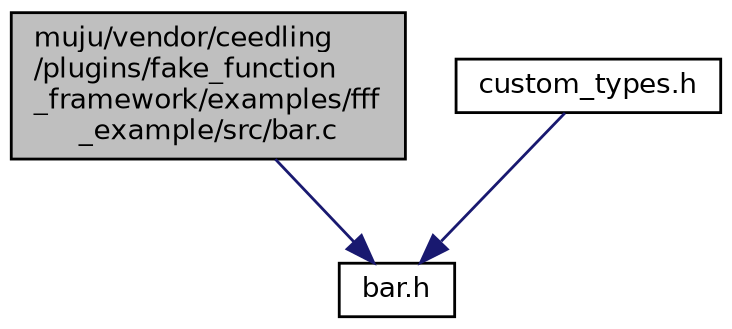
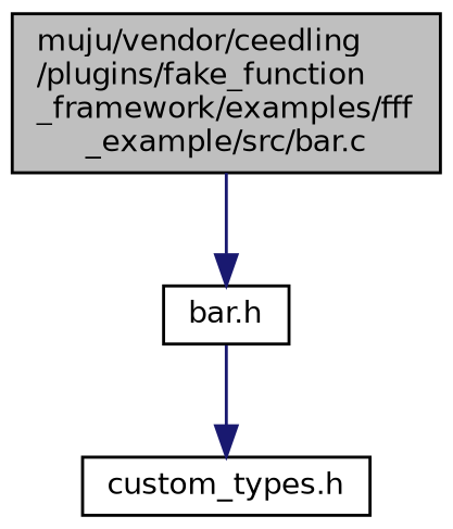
  digraph {
    node [color=black fillcolor=white fontname=Helvetica fontsize=10 shape=record style=filled]
    edge [color=midnightblue fontname=Helvetica fontsize=10 labelfontname=Helvetica labelfontsize=10 style=solid]
    n1 [fillcolor=grey75 fontcolor=black height=0.2 label="muju/vendor/ceedling\l/plugins/fake_function\l_framework/examples/fff\l_example/src/bar.c" width=0.4]
    n2 [height=0.2 label="bar.h" width=0.4]
    n3 [height=0.2 label="custom_types.h" width=0.4]
    n1 -> n2
-   n3 -> n2
+   n2 -> n3
  }
